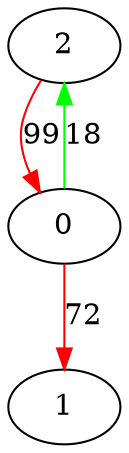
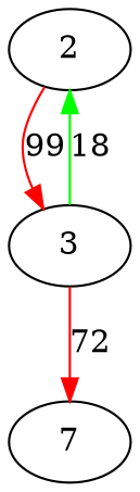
  digraph {
    edge [color=red]
    2
-   3 [label=0]
-   1
+   3
+   1 [label=7]
    2 -> 3 [label=99]
    3 -> 2 [color=green label=18]
    3 -> 1 [label=72]
  }
